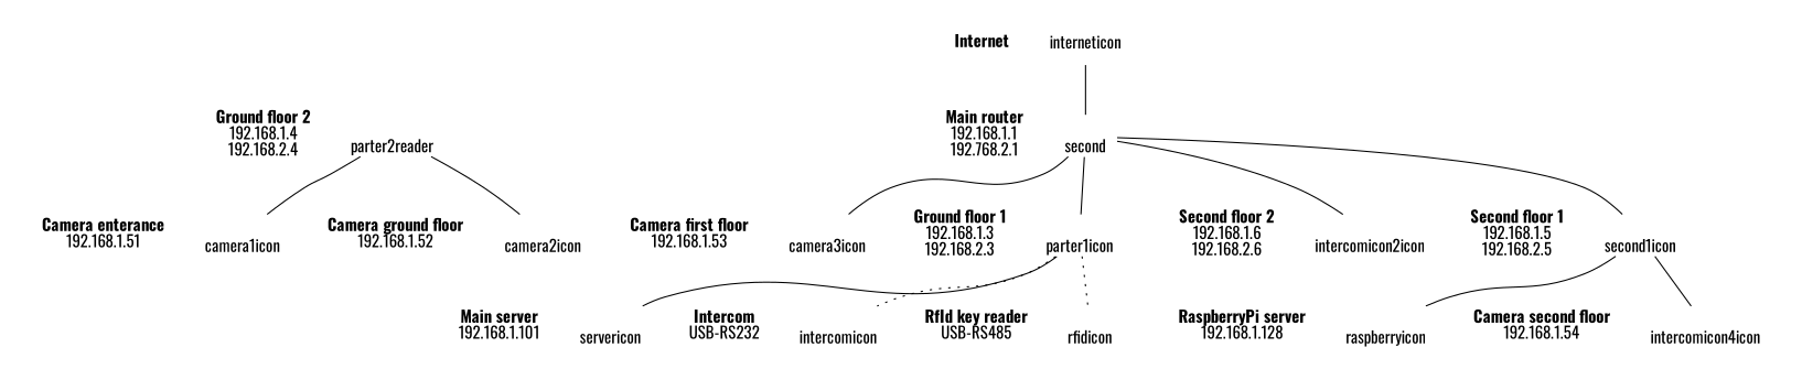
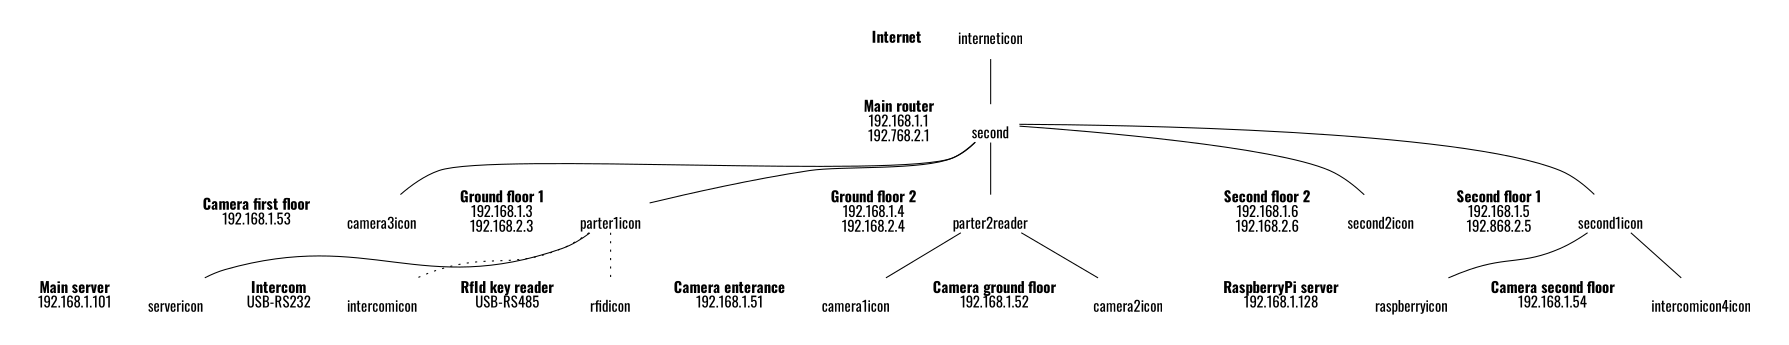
  digraph {
    fontname=Oswald
    rankdir=TB
    style=invis
    node [fontname=Oswald shape=none]
    edge [dir=none fontname=Oswald]
    interneticon
    n2 [label=<<b>Internet</b>>]
    n3 [label=second labelloc=b]
    n4 [label=<<b>Main router</b><br/>192.168.1.1<br/>192.768.2.1>]
    camera3icon [labelloc=b]
    n6 [label=<<b>Camera first floor</b><br/>192.168.1.53<br/>>]
    parter1icon [labelloc=b]
    n8 [label=<<b>Ground floor 1</b><br/>192.168.1.3<br/>192.168.2.3<br/>>]
    camera1icon [labelloc=b]
    n10 [label=<<b>Camera enterance</b><br/>192.168.1.51<br/>>]
    camera2icon [labelloc=b]
    n12 [label=<<b>Camera ground floor</b><br/>192.168.1.52<br/>>]
    n13 [label=parter2reader labelloc=b]
    n14 [label=<<b>Ground floor 2</b><br/>192.168.1.4<br/>192.168.2.4>]
    servericon [labelloc=b]
    n16 [label=<<b>Main server</b><br/>192.168.1.101>]
    intercomicon [labelloc=b]
    n18 [label=<<b>Intercom</b><br/>USB-RS232<br/>>]
    rfidicon [labelloc=b]
    n20 [label=<<b>RfId key reader</b><br/>USB-RS485<br/>>]
    second1icon [labelloc=b]
-   n22 [label=<<b>Second floor 1</b><br/>192.168.1.5<br/>192.168.2.5>]
-   second2icon [labelloc=b label=intercomicon2icon]
+   n22 [label=<<b>Second floor 1</b><br/>192.168.1.5<br/>192.868.2.5>]
+   second2icon [labelloc=b]
    n24 [label=<<b>Second floor 2</b><br/>192.168.1.6<br/>192.168.2.6>]
    raspberryicon [labelloc=b]
    n26 [label=<<b>RaspberryPi server</b><br/>192.168.1.128<br/>>]
    n27 [label=intercomicon4icon labelloc=b]
    n28 [label=<<b>Camera second floor</b><br/>192.168.1.54<br/>>]
    subgraph cluster_1 {
      interneticon
      n2
    }
    subgraph cluster_2 {
      subgraph cluster_3 {
        n3
        n4
      }
      subgraph cluster_4 {
        camera3icon
        n6
      }
      subgraph cluster_5 {
        parter1icon
        n8
      }
      subgraph cluster_6 {
        camera1icon
        n10
      }
      subgraph cluster_7 {
        camera2icon
        n12
      }
      subgraph cluster_8 {
        n13
        n14
      }
      subgraph cluster_9 {
        servericon
        n16
      }
      subgraph cluster_10 {
        intercomicon
        n18
      }
      subgraph cluster_11 {
        rfidicon
        n20
      }
    }
    subgraph cluster_12 {
      subgraph cluster_13 {
        second1icon
        n22
      }
      subgraph cluster_14 {
        second2icon
        n24
      }
      subgraph cluster_15 {
        raspberryicon
        n26
      }
      subgraph cluster_16 {
        n27
        n28
      }
    }
    interneticon -> n3
    n3 -> camera3icon
    n3 -> parter1icon
+   n3 -> n13
    n3 -> second1icon
    n3 -> second2icon
    parter1icon -> servericon
    parter1icon -> intercomicon [style=dotted]
    parter1icon -> rfidicon [style=dotted]
    n13 -> camera1icon
    n13 -> camera2icon
    second1icon -> raspberryicon
    second1icon -> n27
  }
